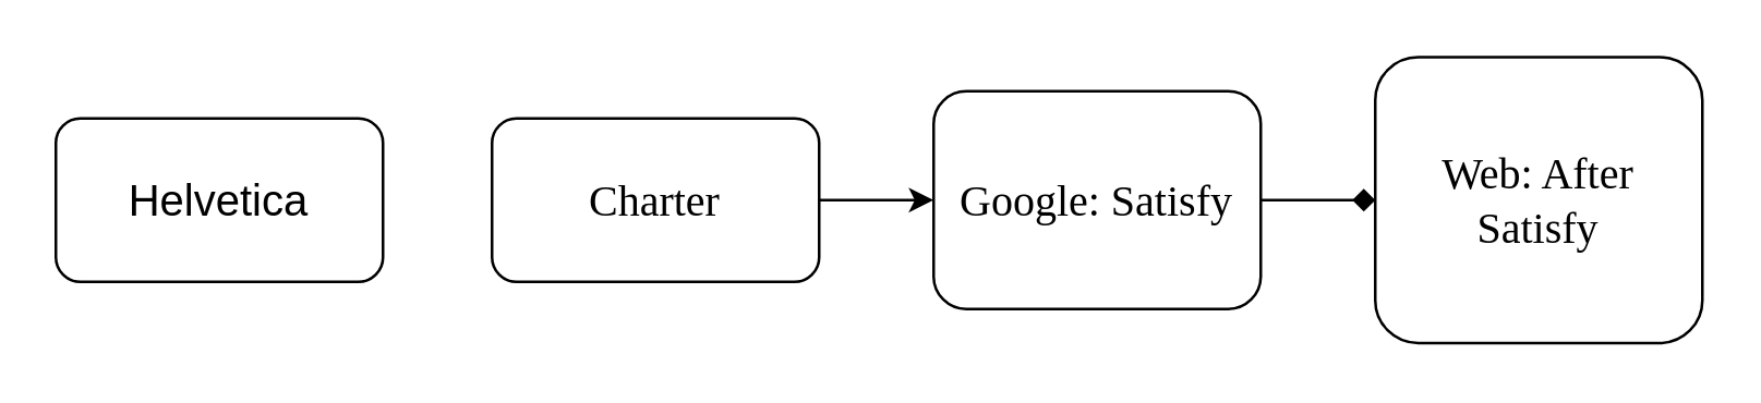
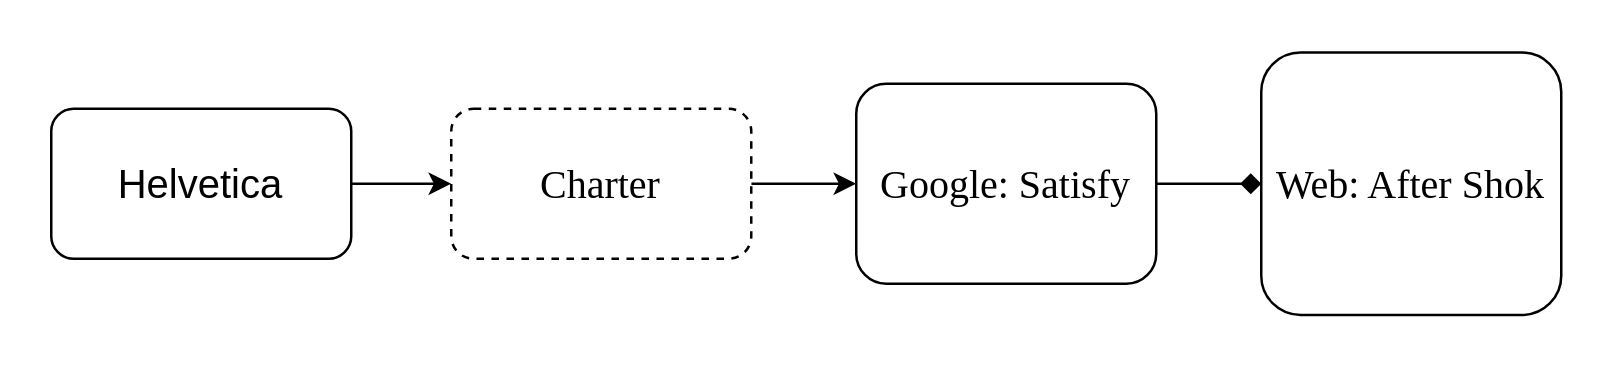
  <mxCell id="0" />
  <mxCell id="1" parent="0" />
+ <mxCell id="2" value="" style="edgeStyle=orthogonalEdgeStyle;rounded=0;orthogonalLoop=1;jettySize=auto;html=1;fontSize=16;" edge="1" parent="1" source="3" target="5"><mxGeometry relative="1" as="geometry" /></mxCell>
  <mxCell id="3" value="Helvetica" style="rounded=1;whiteSpace=wrap;html=1;fontSize=16;" vertex="1" parent="1"><mxGeometry x="20" y="43" width="120" height="60" as="geometry" /></mxCell>
  <mxCell id="4" value="" style="edgeStyle=orthogonalEdgeStyle;rounded=0;orthogonalLoop=1;jettySize=auto;html=1;fontSize=16;" edge="1" parent="1" source="5" target="7"><mxGeometry relative="1" as="geometry" /></mxCell>
- <mxCell id="5" value="Charter" style="rounded=1;whiteSpace=wrap;html=1;fontSize=16;fontFamily=Charter;" vertex="1" parent="1"><mxGeometry x="180" y="43" width="120" height="60" as="geometry" /></mxCell>
+ <mxCell id="5" value="Charter" style="rounded=1;whiteSpace=wrap;html=1;fontSize=16;fontFamily=Charter;dashed=1;" vertex="1" parent="1"><mxGeometry x="180" y="43" width="120" height="60" as="geometry" /></mxCell>
  <mxCell id="6" value="" style="edgeStyle=orthogonalEdgeStyle;rounded=0;orthogonalLoop=1;jettySize=auto;html=1;fontFamily=Helvetica;fontSize=16;endArrow=diamond;" edge="1" parent="1" source="7" target="8"><mxGeometry relative="1" as="geometry" /></mxCell>
  <mxCell id="7" value="Google: Satisfy" style="rounded=1;whiteSpace=wrap;html=1;fontSize=16;fontFamily=Satisfy;FType=g;" vertex="1" parent="1"><mxGeometry x="342" y="33" width="120" height="80" as="geometry" /></mxCell>
- <mxCell id="8" value="Web: After Satisfy" style="rounded=1;whiteSpace=wrap;html=1;fontSize=16;fontFamily=After Shok;FType=w;" vertex="1" parent="1"><mxGeometry x="504" y="20.5" width="120" height="105" as="geometry" /></mxCell>
+ <mxCell id="8" value="Web: After Shok" style="rounded=1;whiteSpace=wrap;html=1;fontSize=16;fontFamily=After Shok;FType=w;" vertex="1" parent="1"><mxGeometry x="504" y="20.5" width="120" height="105" as="geometry" /></mxCell>
